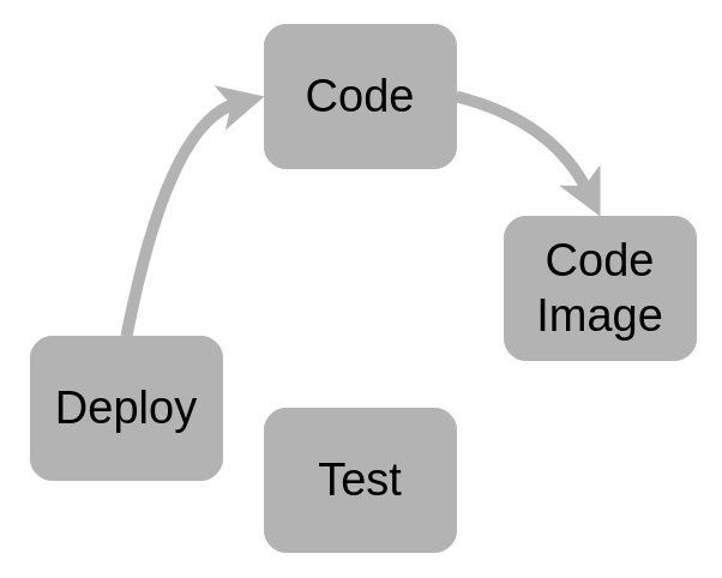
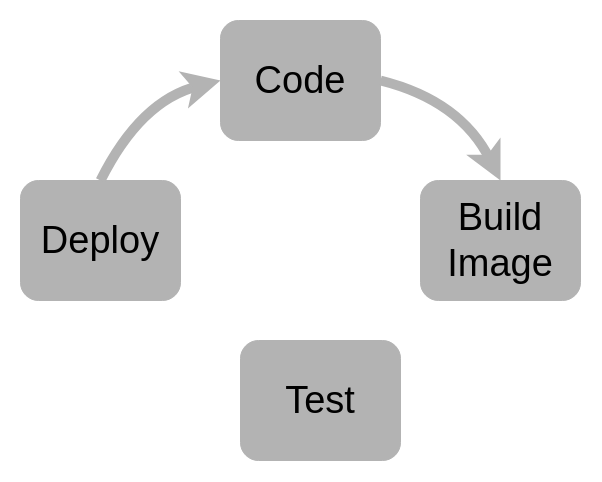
  <mxCell id="0" />
  <mxCell id="1" parent="0" />
  <mxCell id="2" value="&lt;font color=&quot;#000000&quot;&gt;Code&lt;/font&gt;" style="rounded=1;whiteSpace=wrap;html=1;labelBackgroundColor=none;fontSize=38;fontColor=#B3B3B3;strokeColor=#B3B3B3;fillColor=#B3B3B3;" vertex="1" parent="1"><mxGeometry x="220" y="20" width="160" height="120" as="geometry" /></mxCell>
  <mxCell id="3" value="" style="curved=1;endArrow=classic;html=1;rounded=0;fontSize=38;fontColor=#000000;strokeColor=#B3B3B3;fillColor=default;exitX=1;exitY=0.5;exitDx=0;exitDy=0;entryX=0.5;entryY=0;entryDx=0;entryDy=0;strokeWidth=10;" edge="1" parent="1" source="2" target="4"><mxGeometry width="50" height="50" relative="1" as="geometry"><mxPoint x="380" y="105" as="sourcePoint" /><mxPoint x="450" y="170" as="targetPoint" /><Array as="points"><mxPoint x="460" y="100" /></Array></mxGeometry></mxCell>
- <mxCell id="4" value="&lt;font color=&quot;#000000&quot;&gt;Code Image&lt;/font&gt;" style="rounded=1;whiteSpace=wrap;html=1;labelBackgroundColor=none;fontSize=38;fontColor=#B3B3B3;strokeColor=#B3B3B3;fillColor=#B3B3B3;" vertex="1" parent="1"><mxGeometry x="420" y="180" width="160" height="120" as="geometry" /></mxCell>
- <mxCell id="5" value="&lt;font color=&quot;#000000&quot;&gt;Test&lt;/font&gt;" style="rounded=1;whiteSpace=wrap;html=1;labelBackgroundColor=none;fontSize=38;fontColor=#B3B3B3;strokeColor=#B3B3B3;fillColor=#B3B3B3;" vertex="1" parent="1"><mxGeometry x="220" y="340" width="160" height="120" as="geometry" /></mxCell>
- <mxCell id="6" value="&lt;font color=&quot;#000000&quot;&gt;Deploy&lt;/font&gt;" style="rounded=1;whiteSpace=wrap;html=1;labelBackgroundColor=none;fontSize=38;fontColor=#B3B3B3;strokeColor=#B3B3B3;fillColor=#B3B3B3;" vertex="1" parent="1"><mxGeometry x="25" y="280" width="160" height="120" as="geometry" /></mxCell>
+ <mxCell id="4" value="&lt;font color=&quot;#000000&quot;&gt;Build Image&lt;/font&gt;" style="rounded=1;whiteSpace=wrap;html=1;labelBackgroundColor=none;fontSize=38;fontColor=#B3B3B3;strokeColor=#B3B3B3;fillColor=#B3B3B3;" vertex="1" parent="1"><mxGeometry x="420" y="180" width="160" height="120" as="geometry" /></mxCell>
+ <mxCell id="5" value="&lt;font color=&quot;#000000&quot;&gt;Test&lt;/font&gt;" style="rounded=1;whiteSpace=wrap;html=1;labelBackgroundColor=none;fontSize=38;fontColor=#B3B3B3;strokeColor=#B3B3B3;fillColor=#B3B3B3;" vertex="1" parent="1"><mxGeometry x="240" y="340" width="160" height="120" as="geometry" /></mxCell>
+ <mxCell id="6" value="&lt;font color=&quot;#000000&quot;&gt;Deploy&lt;/font&gt;" style="rounded=1;whiteSpace=wrap;html=1;labelBackgroundColor=none;fontSize=38;fontColor=#B3B3B3;strokeColor=#B3B3B3;fillColor=#B3B3B3;" vertex="1" parent="1"><mxGeometry x="20" y="180" width="160" height="120" as="geometry" /></mxCell>
  <mxCell id="7" value="" style="curved=1;endArrow=classic;html=1;rounded=0;fontSize=38;fontColor=#000000;strokeColor=#B3B3B3;fillColor=default;exitX=0.5;exitY=0;exitDx=0;exitDy=0;entryX=0;entryY=0.5;entryDx=0;entryDy=0;strokeWidth=10;" edge="1" parent="1" source="6" target="2"><mxGeometry width="50" height="50" relative="1" as="geometry"><mxPoint x="170" y="110" as="sourcePoint" /><mxPoint x="50" y="10" as="targetPoint" /><Array as="points"><mxPoint x="140" y="100" /></Array></mxGeometry></mxCell>
